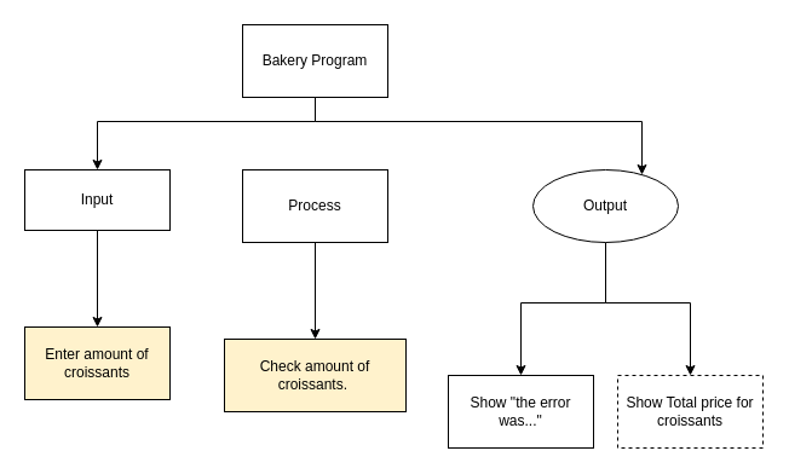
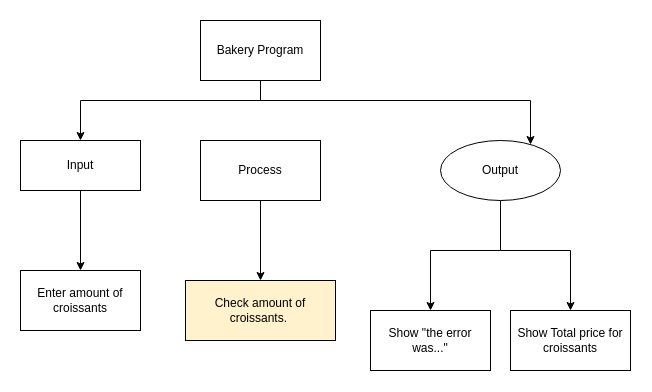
  <mxCell id="0" />
  <mxCell id="1" parent="0" />
  <mxCell id="2" style="edgeStyle=orthogonalEdgeStyle;rounded=0;html=1;" edge="1" parent="1" source="4" target="9"><mxGeometry relative="1" as="geometry"><Array as="points"><mxPoint x="260" y="100" /><mxPoint x="530" y="100" /></Array></mxGeometry></mxCell>
  <mxCell id="3" style="edgeStyle=orthogonalEdgeStyle;rounded=0;html=1;" edge="1" parent="1" source="4" target="11"><mxGeometry relative="1" as="geometry"><Array as="points"><mxPoint x="260" y="100" /><mxPoint x="80" y="100" /></Array></mxGeometry></mxCell>
  <mxCell id="4" value="Bakery Program" style="rounded=0;whiteSpace=wrap;html=1;" vertex="1" parent="1"><mxGeometry x="200" y="20" width="120" height="60" as="geometry" /></mxCell>
  <mxCell id="5" value="" style="edgeStyle=none;html=1;" edge="1" parent="1" source="6" target="13"><mxGeometry relative="1" as="geometry" /></mxCell>
  <mxCell id="6" value="Process" style="rounded=0;whiteSpace=wrap;html=1;" vertex="1" parent="1"><mxGeometry x="200" y="140" width="120" height="60" as="geometry" /></mxCell>
  <mxCell id="7" value="" style="edgeStyle=none;html=1;rounded=0;" edge="1" parent="1" source="9" target="14"><mxGeometry relative="1" as="geometry"><Array as="points"><mxPoint x="500" y="250" /><mxPoint x="430" y="250" /></Array></mxGeometry></mxCell>
  <mxCell id="8" style="edgeStyle=none;html=1;exitX=0.5;exitY=1;exitDx=0;exitDy=0;entryX=0.5;entryY=0;entryDx=0;entryDy=0;rounded=0;" edge="1" parent="1" source="9" target="15"><mxGeometry relative="1" as="geometry"><Array as="points"><mxPoint x="500" y="250" /><mxPoint x="570" y="250" /></Array></mxGeometry></mxCell>
  <mxCell id="9" value="Output" style="ellipse;whiteSpace=wrap;html=1;" vertex="1" parent="1"><mxGeometry x="440" y="140" width="120" height="60" as="geometry" /></mxCell>
  <mxCell id="10" value="" style="edgeStyle=none;html=1;" edge="1" parent="1" source="11" target="12"><mxGeometry relative="1" as="geometry" /></mxCell>
  <mxCell id="11" value="Input" style="rounded=0;whiteSpace=wrap;html=1;" vertex="1" parent="1"><mxGeometry x="20" y="140" width="120" height="50" as="geometry" /></mxCell>
- <mxCell id="12" value="Enter amount of croissants" style="rounded=0;whiteSpace=wrap;html=1;fillColor=#fff2cc;" vertex="1" parent="1"><mxGeometry x="20" y="270" width="120" height="60" as="geometry" /></mxCell>
+ <mxCell id="12" value="Enter amount of croissants" style="rounded=0;whiteSpace=wrap;html=1;" vertex="1" parent="1"><mxGeometry x="20" y="270" width="120" height="60" as="geometry" /></mxCell>
  <mxCell id="13" value="Check amount of croissants.&amp;nbsp;" style="rounded=0;whiteSpace=wrap;html=1;fillColor=#fff2cc;" vertex="1" parent="1"><mxGeometry x="185" y="280" width="150" height="60" as="geometry" /></mxCell>
  <mxCell id="14" value="Show &quot;the error was...&quot;" style="rounded=0;whiteSpace=wrap;html=1;" vertex="1" parent="1"><mxGeometry x="370" y="310" width="120" height="60" as="geometry" /></mxCell>
- <mxCell id="15" value="Show Total price for croissants" style="rounded=0;whiteSpace=wrap;html=1;dashed=1;" vertex="1" parent="1"><mxGeometry x="510" y="310" width="120" height="60" as="geometry" /></mxCell>
+ <mxCell id="15" value="Show Total price for croissants" style="rounded=0;whiteSpace=wrap;html=1;" vertex="1" parent="1"><mxGeometry x="510" y="310" width="120" height="60" as="geometry" /></mxCell>
